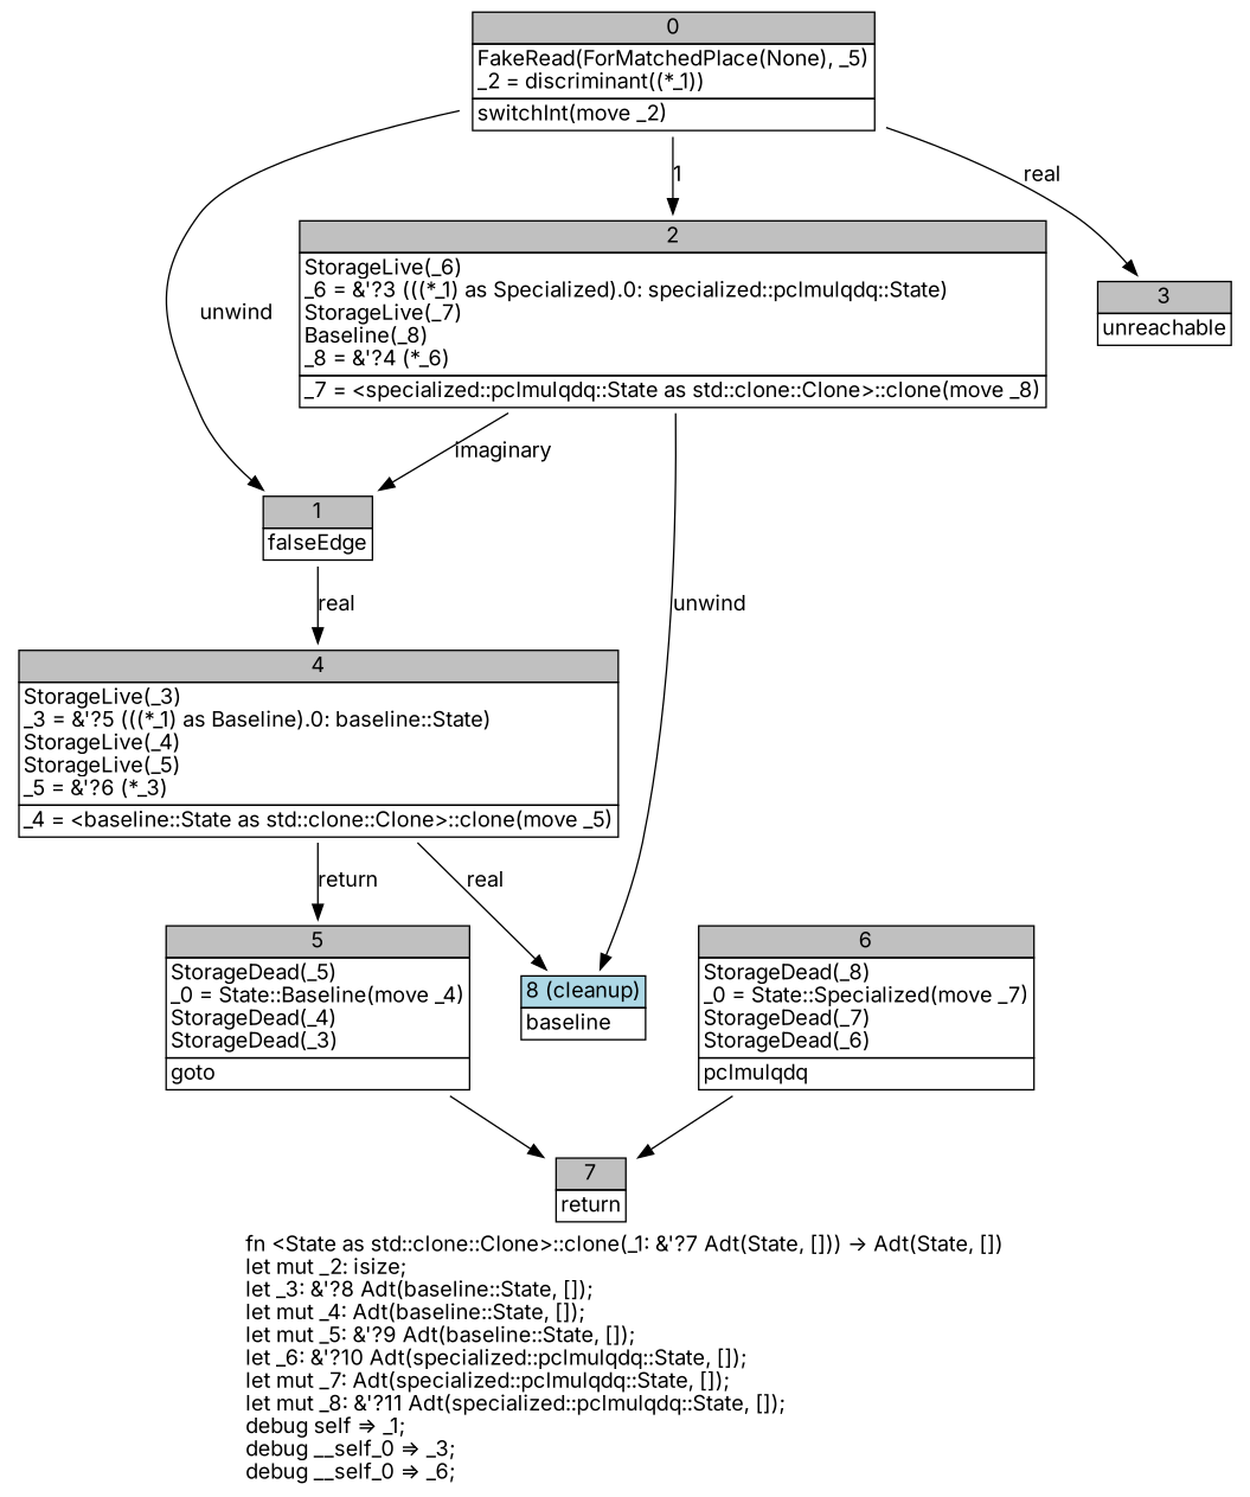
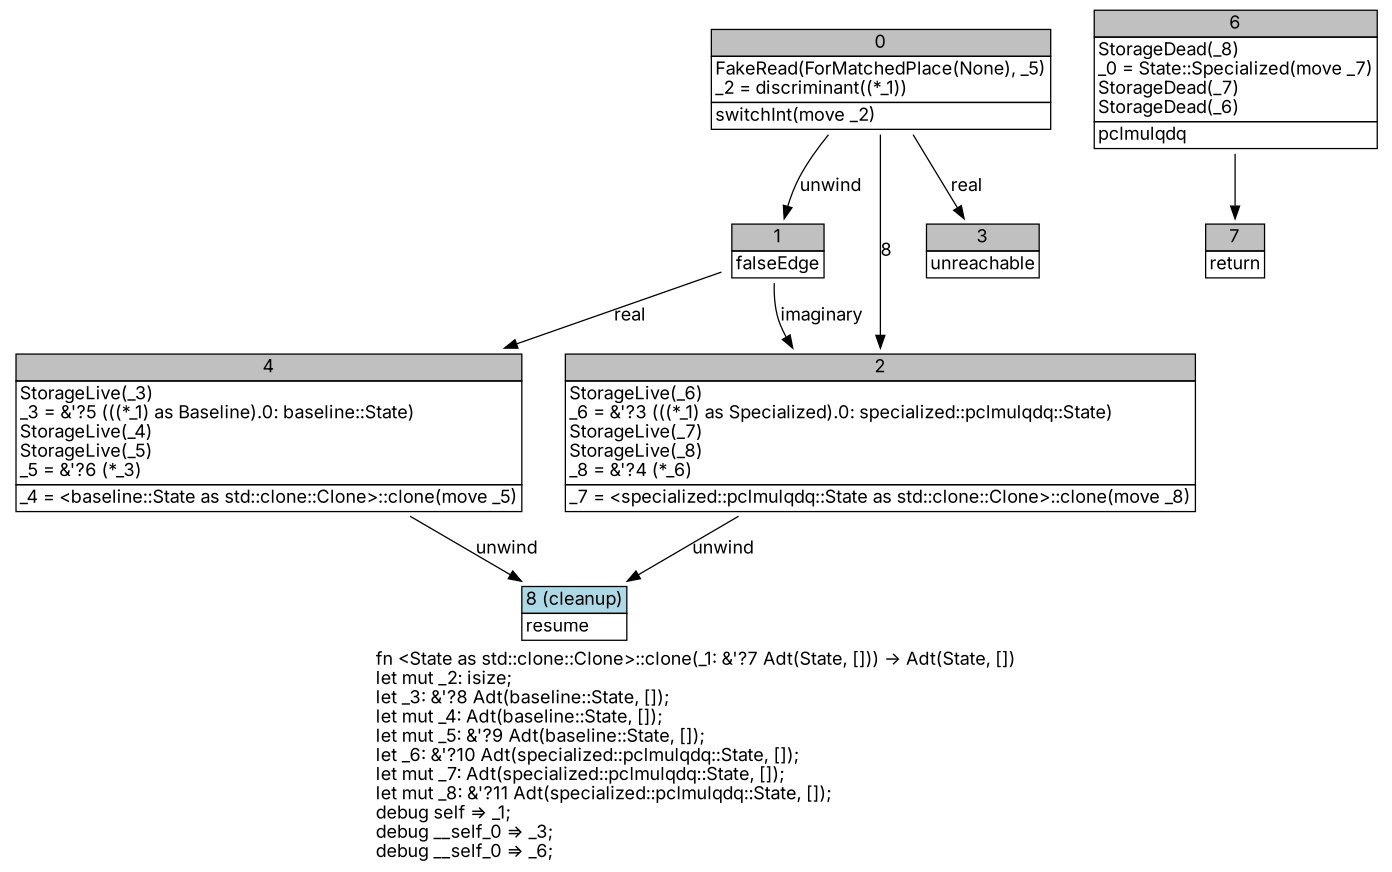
  digraph {
    fontname=Inter
    label=<fn &lt;State as std::clone::Clone&gt;::clone(_1: &amp;'?7 Adt(State, [])) -&gt; Adt(State, [])<br align="left"/>let mut _2: isize;<br align="left"/>let _3: &amp;'?8 Adt(baseline::State, []);<br align="left"/>let mut _4: Adt(baseline::State, []);<br align="left"/>let mut _5: &amp;'?9 Adt(baseline::State, []);<br align="left"/>let _6: &amp;'?10 Adt(specialized::pclmulqdq::State, []);<br align="left"/>let mut _7: Adt(specialized::pclmulqdq::State, []);<br align="left"/>let mut _8: &amp;'?11 Adt(specialized::pclmulqdq::State, []);<br align="left"/>debug self =&gt; _1;<br align="left"/>debug __self_0 =&gt; _3;<br align="left"/>debug __self_0 =&gt; _6;<br align="left"/>>
    node [fontname=Inter shape=none]
    edge [fontname=Inter]
    n1 [label=<<table border="0" cellborder="1" cellspacing="0"><tr><td bgcolor="gray" align="center" colspan="1">0</td></tr><tr><td align="left" balign="left">FakeRead(ForMatchedPlace(None), _5)<br/>_2 = discriminant((*_1))<br/></td></tr><tr><td align="left">switchInt(move _2)</td></tr></table>>]
    n2 [label=<<table border="0" cellborder="1" cellspacing="0"><tr><td bgcolor="gray" align="center" colspan="1">1</td></tr><tr><td align="left">falseEdge</td></tr></table>>]
-   n3 [label=<<table border="0" cellborder="1" cellspacing="0"><tr><td bgcolor="gray" align="center" colspan="1">2</td></tr><tr><td align="left" balign="left">StorageLive(_6)<br/>_6 = &amp;'?3 (((*_1) as Specialized).0: specialized::pclmulqdq::State)<br/>StorageLive(_7)<br/>Baseline(_8)<br/>_8 = &amp;'?4 (*_6)<br/></td></tr><tr><td align="left">_7 = &lt;specialized::pclmulqdq::State as std::clone::Clone&gt;::clone(move _8)</td></tr></table>>]
+   n3 [label=<<table border="0" cellborder="1" cellspacing="0"><tr><td bgcolor="gray" align="center" colspan="1">2</td></tr><tr><td align="left" balign="left">StorageLive(_6)<br/>_6 = &amp;'?3 (((*_1) as Specialized).0: specialized::pclmulqdq::State)<br/>StorageLive(_7)<br/>StorageLive(_8)<br/>_8 = &amp;'?4 (*_6)<br/></td></tr><tr><td align="left">_7 = &lt;specialized::pclmulqdq::State as std::clone::Clone&gt;::clone(move _8)</td></tr></table>>]
    n4 [label=<<table border="0" cellborder="1" cellspacing="0"><tr><td bgcolor="gray" align="center" colspan="1">3</td></tr><tr><td align="left">unreachable</td></tr></table>>]
    n5 [label=<<table border="0" cellborder="1" cellspacing="0"><tr><td bgcolor="gray" align="center" colspan="1">4</td></tr><tr><td align="left" balign="left">StorageLive(_3)<br/>_3 = &amp;'?5 (((*_1) as Baseline).0: baseline::State)<br/>StorageLive(_4)<br/>StorageLive(_5)<br/>_5 = &amp;'?6 (*_3)<br/></td></tr><tr><td align="left">_4 = &lt;baseline::State as std::clone::Clone&gt;::clone(move _5)</td></tr></table>>]
-   n6 [label=<<table border="0" cellborder="1" cellspacing="0"><tr><td bgcolor="lightblue" align="center" colspan="1">8 (cleanup)</td></tr><tr><td align="left">baseline</td></tr></table>>]
-   n7 [label=<<table border="0" cellborder="1" cellspacing="0"><tr><td bgcolor="gray" align="center" colspan="1">5</td></tr><tr><td align="left" balign="left">StorageDead(_5)<br/>_0 = State::Baseline(move _4)<br/>StorageDead(_4)<br/>StorageDead(_3)<br/></td></tr><tr><td align="left">goto</td></tr></table>>]
+   n6 [label=<<table border="0" cellborder="1" cellspacing="0"><tr><td bgcolor="lightblue" align="center" colspan="1">8 (cleanup)</td></tr><tr><td align="left">resume</td></tr></table>>]
    n8 [label=<<table border="0" cellborder="1" cellspacing="0"><tr><td bgcolor="gray" align="center" colspan="1">6</td></tr><tr><td align="left" balign="left">StorageDead(_8)<br/>_0 = State::Specialized(move _7)<br/>StorageDead(_7)<br/>StorageDead(_6)<br/></td></tr><tr><td align="left">pclmulqdq</td></tr></table>>]
    n9 [label=<<table border="0" cellborder="1" cellspacing="0"><tr><td bgcolor="gray" align="center" colspan="1">7</td></tr><tr><td align="left">return</td></tr></table>>]
    n1 -> n2 [label=unwind]
-   n1 -> n3 [label=1]
+   n1 -> n3 [label=8]
    n1 -> n4 [label=real]
-   n3 -> n2 [label=imaginary]
+   n2 -> n3 [label=imaginary]
    n2 -> n5 [label=real]
    n3 -> n6 [label=unwind]
-   n5 -> n6 [label=real]
-   n5 -> n7 [label=return]
-   n7 -> n9
+   n5 -> n6 [label=unwind]
    n8 -> n9
  }
